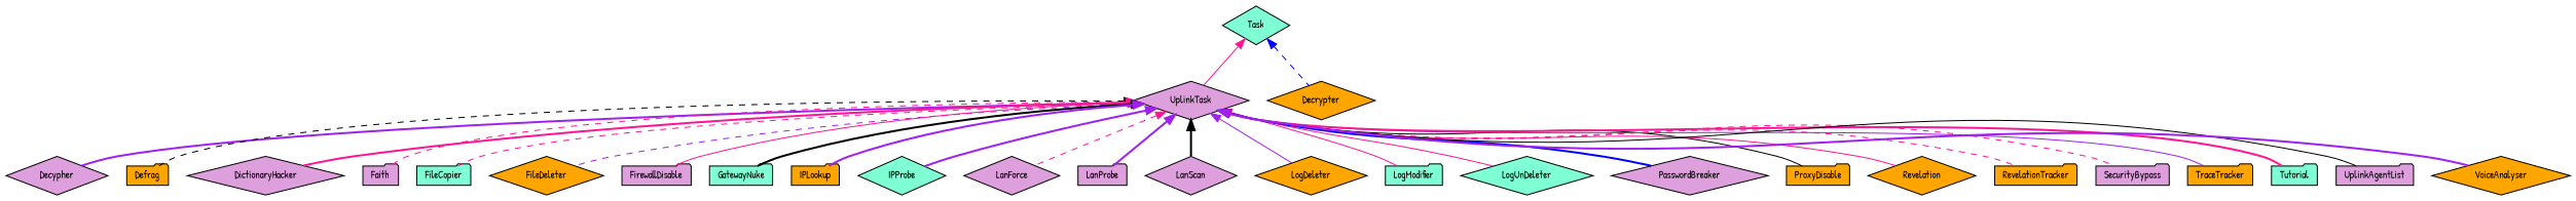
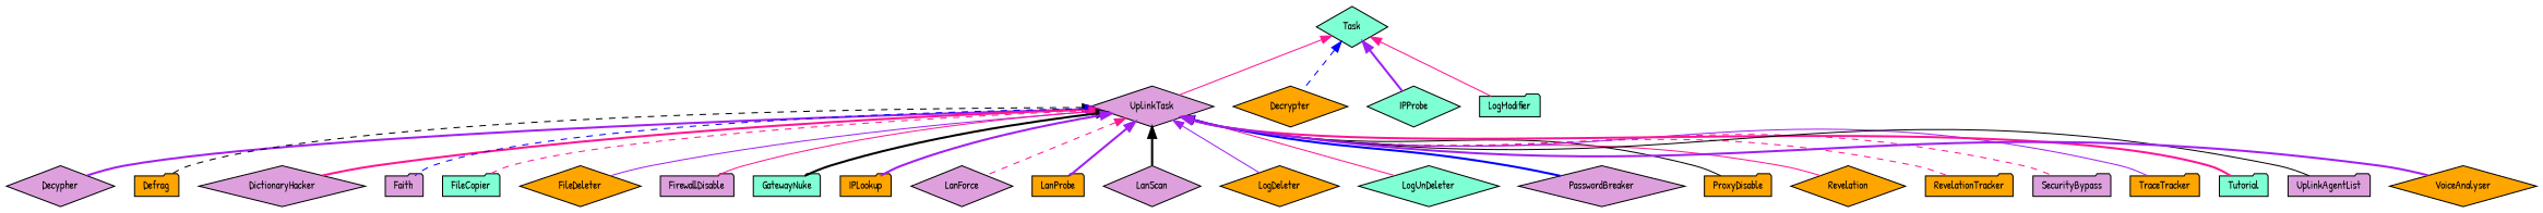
  digraph {
    fontname="Patrick Hand"
    rankdir=TB
    node [color=black fillcolor=orange fontname="Patrick Hand" fontsize=10 shape=diamond style=filled]
    edge [color=deeppink dir=back fontname="Patrick Hand" fontsize=10 labelfontname=Helvetica labelfontsize=10 style=bold]
    n1 [fillcolor=aquamarine fontcolor=black height=0.2 label=Task width=0.4]
    n2 [fillcolor=plum height=0.2 label=UplinkTask width=0.4]
    n3 [height=0.2 label=Decrypter width=0.4]
    n4 [fillcolor=plum height=0.2 label=Decypher width=0.4]
    n5 [height=0.2 label=Defrag shape=folder width=0.4]
    n6 [fillcolor=plum height=0.2 label=DictionaryHacker width=0.4]
    n7 [fillcolor=plum height=0.2 label=Faith shape=folder width=0.4]
    n8 [fillcolor=aquamarine height=0.2 label=FileCopier shape=folder width=0.4]
    n9 [height=0.2 label=FileDeleter width=0.4]
    n10 [fillcolor=plum height=0.2 label=FirewallDisable shape=folder width=0.4]
    n11 [fillcolor=aquamarine height=0.2 label=GatewayNuke shape=folder width=0.4]
    n12 [height=0.2 label=IPLookup shape=folder width=0.4]
    n13 [fillcolor=aquamarine height=0.2 label=IPProbe width=0.4]
    n14 [fillcolor=plum height=0.2 label=LanForce width=0.4]
-   n15 [fillcolor=plum height=0.2 label=LanProbe shape=folder width=0.4]
+   n15 [height=0.2 label=LanProbe shape=folder width=0.4]
    n16 [fillcolor=plum height=0.2 label=LanScan width=0.4]
    n17 [height=0.2 label=LogDeleter width=0.4]
    n18 [fillcolor=aquamarine height=0.2 label=LogModifier shape=folder width=0.4]
    n19 [fillcolor=aquamarine height=0.2 label=LogUnDeleter width=0.4]
    n20 [fillcolor=plum height=0.2 label=PasswordBreaker width=0.4]
    n21 [height=0.2 label=ProxyDisable shape=folder width=0.4]
    n22 [height=0.2 label=Revelation width=0.4]
    n23 [height=0.2 label=RevelationTracker shape=folder width=0.4]
    n24 [fillcolor=plum height=0.2 label=SecurityBypass shape=folder width=0.4]
    n25 [height=0.2 label=TraceTracker shape=folder width=0.4]
    n26 [fillcolor=aquamarine height=0.2 label=Tutorial shape=folder width=0.4]
    n27 [fillcolor=plum height=0.2 label=UplinkAgentList shape=folder width=0.4]
    n28 [height=0.2 label=VoiceAnalyser width=0.4]
    n1 -> n2 [style=solid]
    n1 -> n3 [color=blue style=dashed]
    n2 -> n4 [color=purple]
    n2 -> n5 [color=black style=dashed]
    n2 -> n6
-   n2 -> n7 [style=dashed]
+   n2 -> n7 [color=blue style=dashed]
    n2 -> n8 [style=dashed]
-   n2 -> n9 [color=purple style=dashed]
+   n2 -> n9 [color=purple style=solid]
    n2 -> n10 [style=solid]
    n2 -> n11 [color=black]
    n2 -> n12 [color=purple]
-   n2 -> n13 [color=purple]
+   n1 -> n13 [color=purple]
    n2 -> n14 [style=dashed]
    n2 -> n15 [color=purple]
    n2 -> n16 [color=black]
    n2 -> n17 [color=purple style=solid]
-   n2 -> n18 [style=solid]
+   n1 -> n18 [style=solid]
    n2 -> n19 [style=solid]
    n2 -> n20 [color=blue]
    n2 -> n21 [color=black style=solid]
    n2 -> n22 [style=solid]
    n2 -> n23 [style=dashed]
    n2 -> n24 [style=dashed]
    n2 -> n25 [color=purple style=solid]
    n2 -> n26
    n2 -> n27 [color=black style=solid]
    n2 -> n28 [color=purple]
  }
